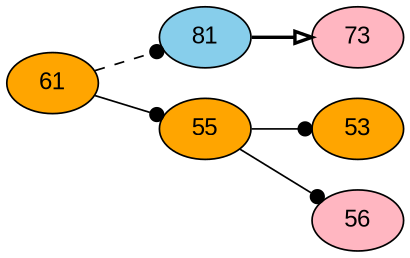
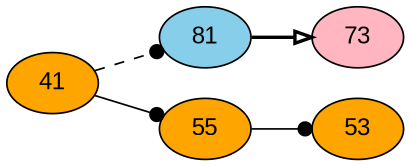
  digraph {
    fontname="Liberation Sans"
    rankdir=LR
    node [fillcolor=orange fontname="Liberation Sans" style=filled]
    edge [arrowhead=dot fontname="Liberation Sans" style=solid]
    n1 [fillcolor=skyblue label=81]
    n2 [fillcolor=lightpink label=73]
-   n3 [label=61]
+   n3 [label=41]
    n4 [label=55]
    n5 [label=53]
-   n6 [fillcolor=lightpink label=56]
    n1 -> n2 [arrowhead=onormal style=bold]
    n3 -> n1 [style=dashed]
    n3 -> n4
    n4 -> n5
-   n4 -> n6
  }
